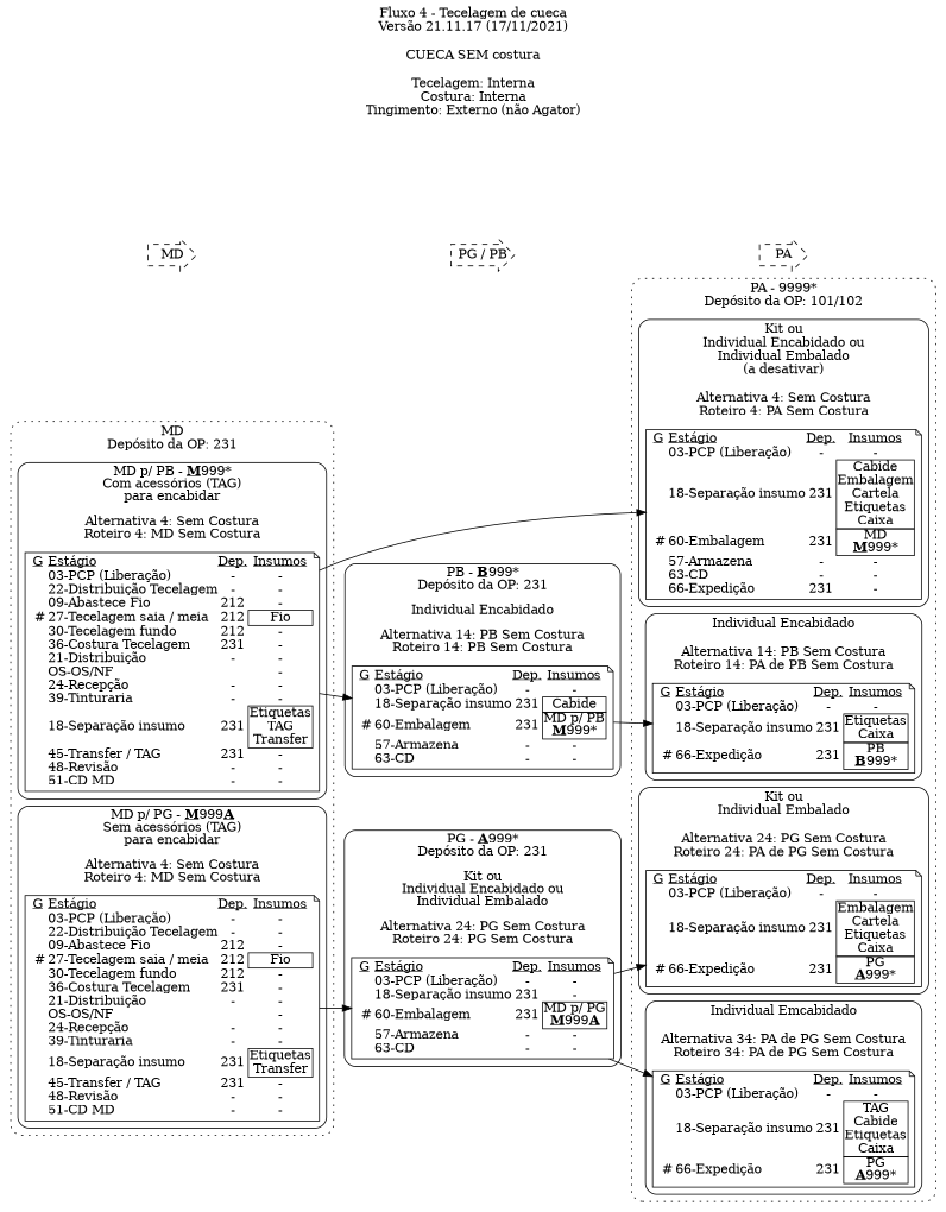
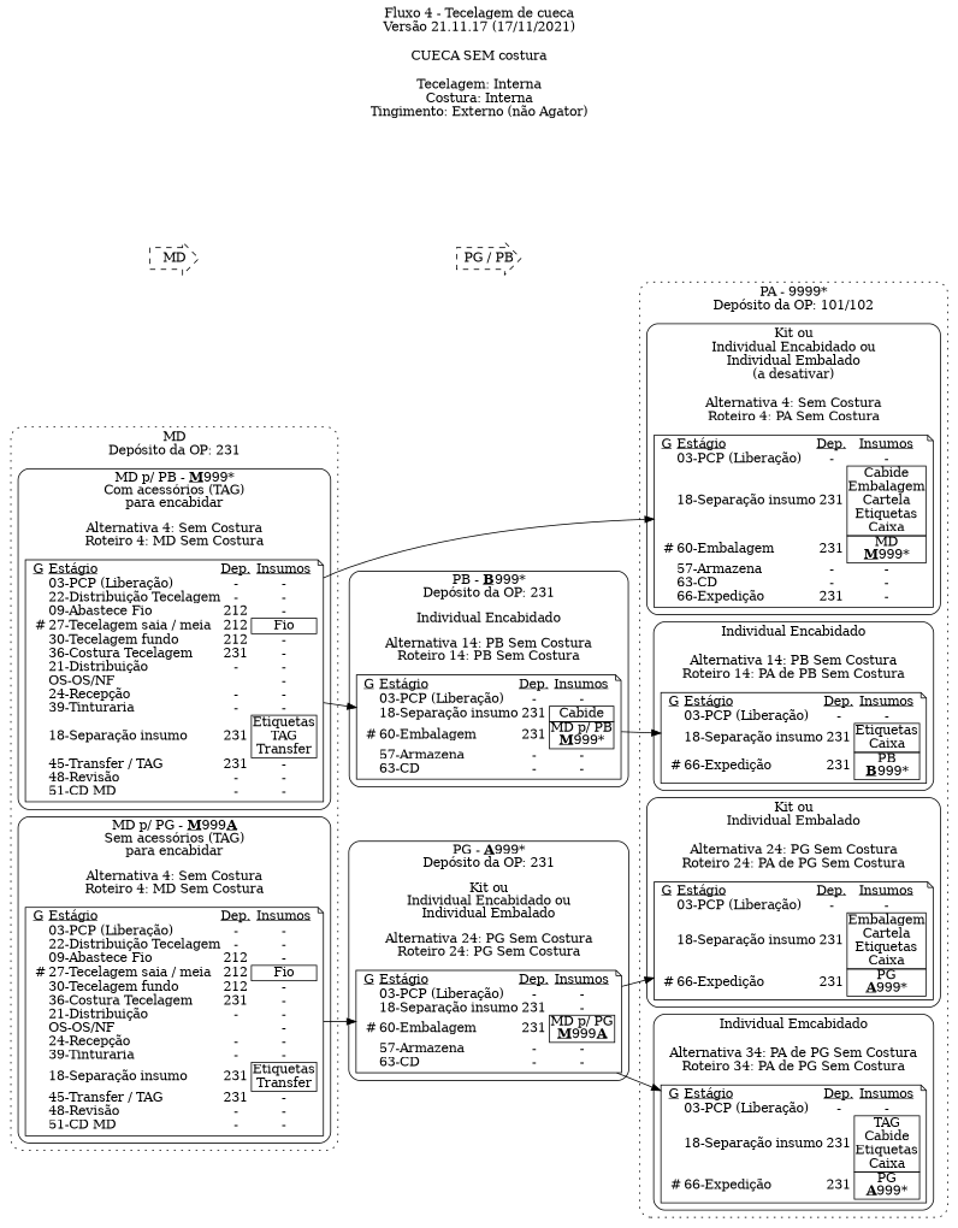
  digraph {
    compound=true
    label=<Fluxo 4 - Tecelagem de cueca<br     />Versão 21.11.17 (17/11/2021)<br     /><br     />CUECA SEM costura<br     /><br     />Tecelagem: Interna<br     />Costura: Interna<br     />Tingimento: Externo (não Agator)>
    labelloc=t
    newrank=true
    rankdir=LR
    node [shape=note]
    n1 [label=<           <table BORDER="0" CELLPADDING="0" CELLSPACING="0">           <tr cellpadding="0"><td><u>G</u> </td><td align="left"><u>Estágio</u></td><td><u>Dep.</u></td><td><u>Insumos</u></td></tr>             <tr><td></td><td align="left">03-PCP (Liberação)</td><td>-</td><td>-</td></tr>             <tr><td></td><td align="left">18-Separação insumo</td><td>231</td><td><table BORDER="1" CELLPADDING="0" CELLSPACING="0"><tr><td BORDER="0">Cabide</td></tr><tr><td BORDER="0">Embalagem</td></tr><tr><td BORDER="0">Cartela</td></tr><tr><td BORDER="0">Etiquetas</td></tr><tr><td BORDER="0">Caixa</td></tr></table></td></tr>             <tr><td>#</td><td align="left">60-Embalagem</td><td>231</td><td><table BORDER="1" CELLPADDING="0" CELLSPACING="0"><tr><td BORDER="0">MD<br /><b><u>M</u></b>999*</td></tr></table></td></tr>             <tr><td></td><td align="left">57-Armazena</td><td>-</td><td>-</td></tr>             <tr><td></td><td align="left">63-CD</td><td>-</td><td>-</td></tr>             <tr><td></td><td align="left">66-Expedição</td><td>231</td><td>-</td></tr>           </table>           >]
    n2 [label=<           <table BORDER="0" CELLPADDING="0" CELLSPACING="0">           <tr cellpadding="0"><td><u>G</u> </td><td align="left"><u>Estágio</u></td><td><u>Dep.</u></td><td><u>Insumos</u></td></tr>             <tr><td></td><td align="left">03-PCP (Liberação)</td><td>-</td><td>-</td></tr>             <tr><td></td><td align="left">18-Separação insumo</td><td>231</td><td><table BORDER="1" CELLPADDING="0" CELLSPACING="0"><tr><td BORDER="0">Etiquetas</td></tr><tr><td BORDER="0">Caixa</td></tr></table></td></tr>             <tr><td>#</td><td align="left">66-Expedição</td><td>231</td><td><table BORDER="1" CELLPADDING="0" CELLSPACING="0"><tr><td BORDER="0">PB<br /><b><u>B</u></b>999*</td></tr></table></td></tr>           </table>           >]
    n3 [label=<           <table BORDER="0" CELLPADDING="0" CELLSPACING="0">           <tr cellpadding="0"><td><u>G</u> </td><td align="left"><u>Estágio</u></td><td><u>Dep.</u></td><td><u>Insumos</u></td></tr>             <tr><td></td><td align="left">03-PCP (Liberação)</td><td>-</td><td>-</td></tr>             <tr><td></td><td align="left">18-Separação insumo</td><td>231</td><td><table BORDER="1" CELLPADDING="0" CELLSPACING="0"><tr><td BORDER="0">Embalagem</td></tr><tr><td BORDER="0">Cartela</td></tr><tr><td BORDER="0">Etiquetas</td></tr><tr><td BORDER="0">Caixa</td></tr></table></td></tr>             <tr><td>#</td><td align="left">66-Expedição</td><td>231</td><td><table BORDER="1" CELLPADDING="0" CELLSPACING="0"><tr><td BORDER="0">PG<br /><b><u>A</u></b>999*</td></tr></table></td></tr>           </table>           >]
    n4 [label=<           <table BORDER="0" CELLPADDING="0" CELLSPACING="0">           <tr cellpadding="0"><td><u>G</u> </td><td align="left"><u>Estágio</u></td><td><u>Dep.</u></td><td><u>Insumos</u></td></tr>             <tr><td></td><td align="left">03-PCP (Liberação)</td><td>-</td><td>-</td></tr>             <tr><td></td><td align="left">18-Separação insumo</td><td>231</td><td><table BORDER="1" CELLPADDING="0" CELLSPACING="0"><tr><td BORDER="0">TAG</td></tr><tr><td BORDER="0">Cabide</td></tr><tr><td BORDER="0">Etiquetas</td></tr><tr><td BORDER="0">Caixa</td></tr></table></td></tr>             <tr><td>#</td><td align="left">66-Expedição</td><td>231</td><td><table BORDER="1" CELLPADDING="0" CELLSPACING="0"><tr><td BORDER="0">PG<br /><b><u>A</u></b>999*</td></tr></table></td></tr>           </table>           >]
    n5 [label=<           <table BORDER="0" CELLPADDING="0" CELLSPACING="0">           <tr cellpadding="0"><td><u>G</u> </td><td align="left"><u>Estágio</u></td><td><u>Dep.</u></td><td><u>Insumos</u></td></tr>             <tr><td></td><td align="left">03-PCP (Liberação)</td><td>-</td><td>-</td></tr>             <tr><td></td><td align="left">22-Distribuição Tecelagem</td><td>-</td><td>-</td></tr>             <tr><td></td><td align="left">09-Abastece Fio</td><td>212</td><td>-</td></tr>             <tr><td>#</td><td align="left">27-Tecelagem saia / meia</td><td>212</td><td><table BORDER="1" CELLPADDING="0" CELLSPACING="0"><tr><td BORDER="0">Fio</td></tr></table></td></tr>             <tr><td></td><td align="left">30-Tecelagem fundo</td><td>212</td><td>-</td></tr>             <tr><td></td><td align="left">36-Costura Tecelagem</td><td>231</td><td>-</td></tr>             <tr><td></td><td align="left">21-Distribuição</td><td>-</td><td>-</td></tr>             <tr><td></td><td align="left">OS-OS/NF</td><td></td><td>-</td></tr>             <tr><td></td><td align="left">24-Recepção</td><td>-</td><td>-</td></tr>             <tr><td></td><td align="left">39-Tinturaria</td><td>-</td><td>-</td></tr>             <tr><td></td><td align="left">18-Separação insumo</td><td>231</td><td><table BORDER="1" CELLPADDING="0" CELLSPACING="0"><tr><td BORDER="0">Etiquetas</td></tr><tr><td BORDER="0">TAG</td></tr><tr><td BORDER="0">Transfer</td></tr></table></td></tr>             <tr><td></td><td align="left">45-Transfer / TAG</td><td>231</td><td>-</td></tr>             <tr><td></td><td align="left">48-Revisão</td><td>-</td><td>-</td></tr>             <tr><td></td><td align="left">51-CD MD</td><td>-</td><td>-</td></tr>           </table>           >]
    n6 [label=<           <table BORDER="0" CELLPADDING="0" CELLSPACING="0">           <tr cellpadding="0"><td><u>G</u> </td><td align="left"><u>Estágio</u></td><td><u>Dep.</u></td><td><u>Insumos</u></td></tr>             <tr><td></td><td align="left">03-PCP (Liberação)</td><td>-</td><td>-</td></tr>             <tr><td></td><td align="left">22-Distribuição Tecelagem</td><td>-</td><td>-</td></tr>             <tr><td></td><td align="left">09-Abastece Fio</td><td>212</td><td>-</td></tr>             <tr><td>#</td><td align="left">27-Tecelagem saia / meia</td><td>212</td><td><table BORDER="1" CELLPADDING="0" CELLSPACING="0"><tr><td BORDER="0">Fio</td></tr></table></td></tr>             <tr><td></td><td align="left">30-Tecelagem fundo</td><td>212</td><td>-</td></tr>             <tr><td></td><td align="left">36-Costura Tecelagem</td><td>231</td><td>-</td></tr>             <tr><td></td><td align="left">21-Distribuição</td><td>-</td><td>-</td></tr>             <tr><td></td><td align="left">OS-OS/NF</td><td></td><td>-</td></tr>             <tr><td></td><td align="left">24-Recepção</td><td>-</td><td>-</td></tr>             <tr><td></td><td align="left">39-Tinturaria</td><td>-</td><td>-</td></tr>             <tr><td></td><td align="left">18-Separação insumo</td><td>231</td><td><table BORDER="1" CELLPADDING="0" CELLSPACING="0"><tr><td BORDER="0">Etiquetas</td></tr><tr><td BORDER="0">Transfer</td></tr></table></td></tr>             <tr><td></td><td align="left">45-Transfer / TAG</td><td>231</td><td>-</td></tr>             <tr><td></td><td align="left">48-Revisão</td><td>-</td><td>-</td></tr>             <tr><td></td><td align="left">51-CD MD</td><td>-</td><td>-</td></tr>           </table>           >]
    n7 [label=<         <table BORDER="0" CELLPADDING="0" CELLSPACING="0">         <tr cellpadding="0"><td><u>G</u> </td><td align="left"><u>Estágio</u></td><td><u>Dep.</u></td><td><u>Insumos</u></td></tr>           <tr><td></td><td align="left">03-PCP (Liberação)</td><td>-</td><td>-</td></tr>           <tr><td></td><td align="left">18-Separação insumo</td><td>231</td><td><table BORDER="1" CELLPADDING="0" CELLSPACING="0"><tr><td BORDER="0">Cabide</td></tr></table></td></tr>           <tr><td>#</td><td align="left">60-Embalagem</td><td>231</td><td><table BORDER="1" CELLPADDING="0" CELLSPACING="0"><tr><td BORDER="0">MD p/ PB<br /><b><u>M</u></b>999*</td></tr></table></td></tr>           <tr><td></td><td align="left">57-Armazena</td><td>-</td><td>-</td></tr>           <tr><td></td><td align="left">63-CD</td><td>-</td><td>-</td></tr>         </table>         >]
    n8 [label=<         <table BORDER="0" CELLPADDING="0" CELLSPACING="0">         <tr cellpadding="0"><td><u>G</u> </td><td align="left"><u>Estágio</u></td><td><u>Dep.</u></td><td><u>Insumos</u></td></tr>           <tr><td></td><td align="left">03-PCP (Liberação)</td><td>-</td><td>-</td></tr>           <tr><td></td><td align="left">18-Separação insumo</td><td>231</td><td>-</td></tr>           <tr><td>#</td><td align="left">60-Embalagem</td><td>231</td><td><table BORDER="1" CELLPADDING="0" CELLSPACING="0"><tr><td BORDER="0">MD p/ PG<br /><b><u>M</u></b>999<b><u>A</u></b></td></tr></table></td></tr>           <tr><td></td><td align="left">57-Armazena</td><td>-</td><td>-</td></tr>           <tr><td></td><td align="left">63-CD</td><td>-</td><td>-</td></tr>         </table>         >]
    n9 [label=MD shape=rarrow style=dashed]
    n10 [label="PG / PB" shape=rarrow style=dashed]
-   n11 [label=PA shape=rarrow style=dashed]
    subgraph sub_1 {
      subgraph cluster_2 {
        label=<PA - 9999*<br         />Depósito da OP: 101/102>
        style="dotted, rounded"
        subgraph cluster_3 {
          label=<Kit ou<br           />Individual Encabidado ou<br           />Individual Embalado<br           />(a desativar)<br           /><br           />Alternativa 4: Sem Costura<br           />Roteiro 4: PA Sem Costura>
          style=rounded
          n1
        }
        subgraph cluster_4 {
          label=<Individual Encabidado<br           /><br           />Alternativa 14: PB Sem Costura<br           />Roteiro 14: PA de PB Sem Costura>
          style=rounded
          n2
        }
        subgraph cluster_5 {
          label=<Kit ou<br           />Individual Embalado<br           /><br           />Alternativa 24: PG Sem Costura<br           />Roteiro 24: PA de PG Sem Costura>
          style=rounded
          n3
        }
        subgraph cluster_6 {
          label=<Individual Emcabidado<br           /><br           />Alternativa 34: PA de PG Sem Costura<br           />Roteiro 34: PA de PG Sem Costura>
          style=rounded
          n4
        }
      }
      subgraph cluster_7 {
        label=<MD<br         />Depósito da OP: 231>
        style="dotted, rounded"
        subgraph cluster_8 {
          label=<MD p/ PB - <b><u>M</u></b>999*<br           />Com acessórios (TAG)<br           />para encabidar<br           /><br           />Alternativa 4: Sem Costura<br           />Roteiro 4: MD Sem Costura>
          style=rounded
          n5
        }
        subgraph cluster_9 {
          label=<MD p/ PG - <b><u>M</u></b>999<b><u>A</u></b><br           />Sem acessórios (TAG)<br           />para encabidar<br           /><br           />Alternativa 4: Sem Costura<br           />Roteiro 4: MD Sem Costura>
          style=rounded
          n6
        }
      }
      subgraph cluster_10 {
        label=<PB - <b><u>B</u></b>999*<br         />Depósito da OP: 231<br         /><br         />Individual Encabidado<br         /><br         />Alternativa 14: PB Sem Costura<br         />Roteiro 14: PB Sem Costura>
        style=rounded
        n7
      }
      subgraph cluster_11 {
        label=<PG - <b><u>A</u></b>999*<br         />Depósito da OP: 231<br         /><br         />Kit ou<br         />Individual Encabidado ou<br         />Individual Embalado<br         /><br         />Alternativa 24: PG Sem Costura<br         />Roteiro 24: PG Sem Costura>
        style=rounded
        n8
      }
    }
    subgraph sub_12 {
      rank=same
      n5
      n6
      n9
    }
    subgraph sub_13 {
      rank=same
      n7
      n8
      n10
    }
    subgraph sub_14 {
      rank=same
      n1
      n2
      n3
      n4
-     n11
    }
    n5 -> n1
    n5 -> n7
    n6 -> n8
    n7 -> n2
    n8 -> n3
    n8 -> n4
    n9 -> n10 [style=invis]
-   n10 -> n11 [style=invis]
  }
